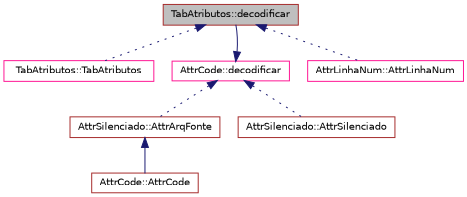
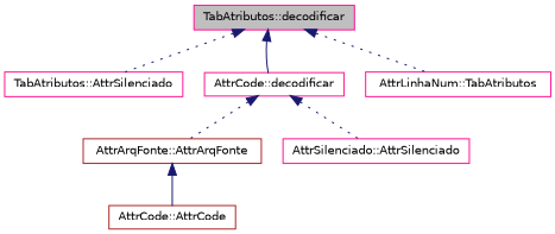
  digraph {
    rankdir=TB
    node [color=deeppink fillcolor=white fontname=Helvetica fontsize=10 shape=record style=filled]
    edge [color=midnightblue dir=back fontname=Helvetica fontsize=10 labelfontname=Helvetica labelfontsize=10 style=dotted]
-   n1 [color=brown fillcolor=grey75 fontcolor=black height=0.2 label="TabAtributos::decodificar" width=0.4]
-   n2 [height=0.2 label="TabAtributos::TabAtributos" width=0.4]
+   n1 [fillcolor=grey75 fontcolor=black height=0.2 label="TabAtributos::decodificar" width=0.4]
+   n2 [height=0.2 label="TabAtributos::AttrSilenciado" width=0.4]
    n3 [height=0.2 label="AttrCode::decodificar" width=0.4]
-   n4 [height=0.2 label="AttrLinhaNum::AttrLinhaNum" width=0.4]
-   n5 [color=brown height=0.2 label="AttrSilenciado::AttrArqFonte" width=0.4]
-   n6 [color=brown height=0.2 label="AttrSilenciado::AttrSilenciado" width=0.4]
+   n4 [height=0.2 label="AttrLinhaNum::TabAtributos" width=0.4]
+   n5 [color=brown height=0.2 label="AttrArqFonte::AttrArqFonte" width=0.4]
+   n6 [height=0.2 label="AttrSilenciado::AttrSilenciado" width=0.4]
    n7 [color=brown height=0.2 label="AttrCode::AttrCode" width=0.4]
    n1 -> n2
-   n3 -> n1 [style=solid]
+   n1 -> n3 [style=solid]
    n1 -> n4
    n3 -> n5
    n3 -> n6
    n5 -> n7 [style=solid]
  }
